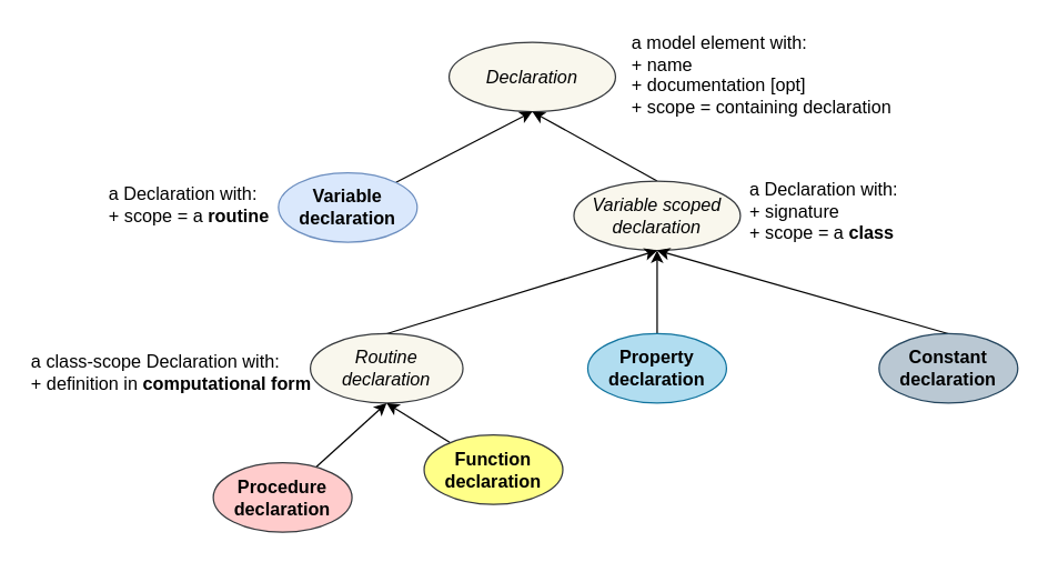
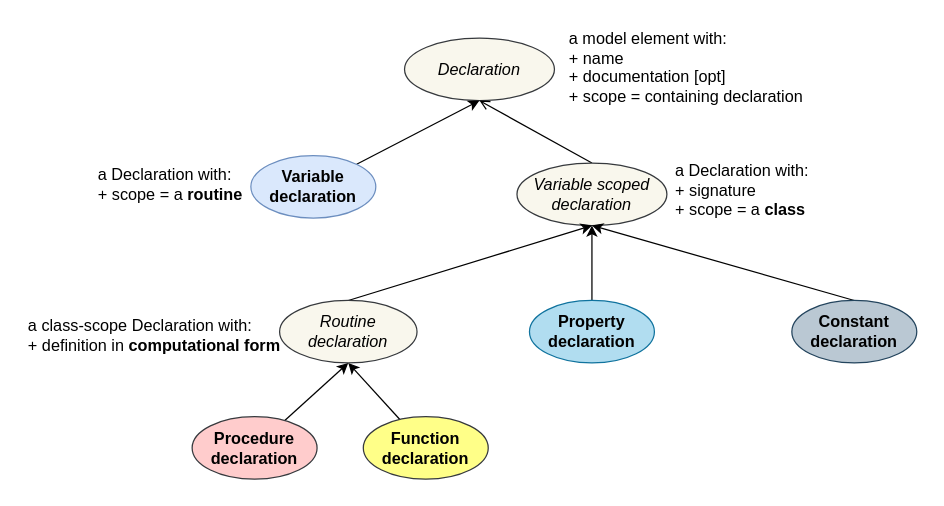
  <mxCell id="0" />
  <mxCell id="1" parent="0" />
  <mxCell id="2" value="Declaration" style="ellipse;whiteSpace=wrap;html=1;fontSize=13;fontStyle=2;fillColor=#f9f7ed;strokeColor=#36393d;" vertex="1" parent="1"><mxGeometry x="323" y="30" width="120" height="50" as="geometry" /></mxCell>
- <mxCell id="3" style="edgeStyle=none;rounded=0;orthogonalLoop=1;jettySize=auto;html=1;exitX=0.5;exitY=0;exitDx=0;exitDy=0;entryX=0.5;entryY=1;entryDx=0;entryDy=0;fontSize=13;" edge="1" parent="1" source="4" target="2"><mxGeometry relative="1" as="geometry" /></mxCell>
+ <mxCell id="3" style="edgeStyle=none;rounded=0;orthogonalLoop=1;jettySize=auto;html=1;exitX=0.5;exitY=0;exitDx=0;exitDy=0;entryX=0.5;entryY=1;entryDx=0;entryDy=0;fontSize=13;endArrow=open;" edge="1" parent="1" source="4" target="2"><mxGeometry relative="1" as="geometry" /></mxCell>
  <mxCell id="4" value="Variable scoped declaration" style="ellipse;whiteSpace=wrap;html=1;fontSize=13;fontStyle=2;fillColor=#f9f7ed;strokeColor=#36393d;" vertex="1" parent="1"><mxGeometry x="413" y="130" width="120" height="50" as="geometry" /></mxCell>
  <mxCell id="5" value="a model element with:&lt;br&gt;+ name&lt;br&gt;+ documentation [opt]&lt;br&gt;+ scope = containing declaration" style="text;html=1;resizable=0;points=[];autosize=1;align=left;verticalAlign=top;spacingTop=-4;fontSize=13;" vertex="1" parent="1"><mxGeometry x="453" y="20" width="200" height="70" as="geometry" /></mxCell>
  <mxCell id="6" style="edgeStyle=none;rounded=0;orthogonalLoop=1;jettySize=auto;html=1;exitX=0.5;exitY=0;exitDx=0;exitDy=0;entryX=0.5;entryY=1;entryDx=0;entryDy=0;fontSize=13;" edge="1" parent="1" source="7" target="4"><mxGeometry relative="1" as="geometry" /></mxCell>
  <mxCell id="7" value="Constant declaration" style="ellipse;whiteSpace=wrap;html=1;fontSize=13;fontStyle=1;fillColor=#bac8d3;strokeColor=#23445d;" vertex="1" parent="1"><mxGeometry x="633" y="240" width="100" height="50" as="geometry" /></mxCell>
  <mxCell id="8" style="edgeStyle=none;rounded=0;orthogonalLoop=1;jettySize=auto;html=1;exitX=0.5;exitY=0;exitDx=0;exitDy=0;entryX=0.5;entryY=1;entryDx=0;entryDy=0;fontSize=13;" edge="1" parent="1" source="9" target="4"><mxGeometry relative="1" as="geometry" /></mxCell>
  <mxCell id="9" value="Property declaration" style="ellipse;whiteSpace=wrap;html=1;fontSize=13;fontStyle=1;fillColor=#b1ddf0;strokeColor=#10739e;" vertex="1" parent="1"><mxGeometry x="423" y="240" width="100" height="50" as="geometry" /></mxCell>
  <mxCell id="10" value="a Declaration with:&lt;br&gt;+ signature&lt;br&gt;+ scope = a &lt;b&gt;class&lt;/b&gt;" style="text;html=1;resizable=0;points=[];autosize=1;align=left;verticalAlign=top;spacingTop=-4;fontSize=13;" vertex="1" parent="1"><mxGeometry x="538" y="126" width="120" height="50" as="geometry" /></mxCell>
  <mxCell id="11" style="edgeStyle=none;rounded=0;orthogonalLoop=1;jettySize=auto;html=1;exitX=0.5;exitY=0;exitDx=0;exitDy=0;entryX=0.5;entryY=1;entryDx=0;entryDy=0;fontSize=13;" edge="1" parent="1" source="12" target="4"><mxGeometry relative="1" as="geometry" /></mxCell>
  <mxCell id="12" value="Routine declaration" style="ellipse;whiteSpace=wrap;html=1;fontSize=13;fontStyle=2;fillColor=#f9f7ed;strokeColor=#36393d;" vertex="1" parent="1"><mxGeometry x="223" y="240" width="110" height="50" as="geometry" /></mxCell>
  <mxCell id="13" style="rounded=0;orthogonalLoop=1;jettySize=auto;html=1;fontSize=13;entryX=0.5;entryY=1;entryDx=0;entryDy=0;" edge="1" parent="1" source="14" target="12"><mxGeometry relative="1" as="geometry" /></mxCell>
  <mxCell id="14" value="Procedure declaration" style="ellipse;whiteSpace=wrap;html=1;fontSize=13;fontStyle=1;fillColor=#ffcccc;strokeColor=#36393d;" vertex="1" parent="1"><mxGeometry x="153" y="333" width="100" height="50" as="geometry" /></mxCell>
  <mxCell id="15" style="edgeStyle=none;rounded=0;orthogonalLoop=1;jettySize=auto;html=1;entryX=0.5;entryY=1;entryDx=0;entryDy=0;fontSize=13;" edge="1" parent="1" source="16" target="12"><mxGeometry relative="1" as="geometry" /></mxCell>
- <mxCell id="16" value="Function declaration" style="ellipse;whiteSpace=wrap;html=1;fontSize=13;fontStyle=1;fillColor=#ffff88;strokeColor=#36393d;" vertex="1" parent="1"><mxGeometry x="305" y="313" width="100" height="50" as="geometry" /></mxCell>
+ <mxCell id="16" value="Function declaration" style="ellipse;whiteSpace=wrap;html=1;fontSize=13;fontStyle=1;fillColor=#ffff88;strokeColor=#36393d;" vertex="1" parent="1"><mxGeometry x="290" y="333" width="100" height="50" as="geometry" /></mxCell>
  <mxCell id="17" style="edgeStyle=none;rounded=0;orthogonalLoop=1;jettySize=auto;html=1;entryX=0.5;entryY=1;entryDx=0;entryDy=0;fontSize=13;" edge="1" parent="1" source="18" target="2"><mxGeometry relative="1" as="geometry" /></mxCell>
  <mxCell id="18" value="Variable declaration" style="ellipse;whiteSpace=wrap;html=1;fontSize=13;fontStyle=1;fillColor=#dae8fc;strokeColor=#6c8ebf;" vertex="1" parent="1"><mxGeometry x="200" y="124" width="100" height="50" as="geometry" /></mxCell>
  <mxCell id="19" value="a Declaration with:&lt;br&gt;+ scope = a &lt;b&gt;routine&lt;/b&gt;" style="text;html=1;resizable=0;points=[];autosize=1;align=left;verticalAlign=top;spacingTop=-4;fontSize=13;" vertex="1" parent="1"><mxGeometry x="76" y="129" width="130" height="30" as="geometry" /></mxCell>
  <mxCell id="20" value="a class-scope Declaration with:&lt;br&gt;+ definition in &lt;b&gt;computational form&lt;/b&gt;" style="text;html=1;resizable=0;points=[];autosize=1;align=left;verticalAlign=top;spacingTop=-4;fontSize=13;" vertex="1" parent="1"><mxGeometry x="20" y="250" width="220" height="30" as="geometry" /></mxCell>
